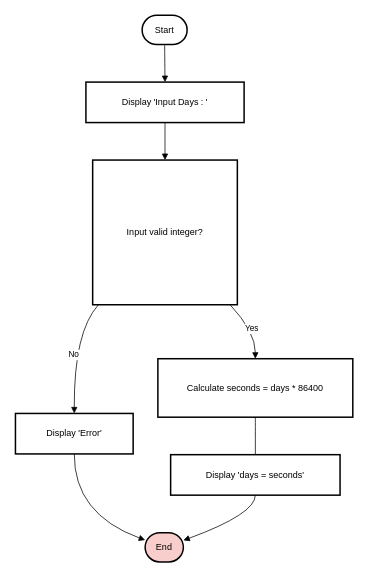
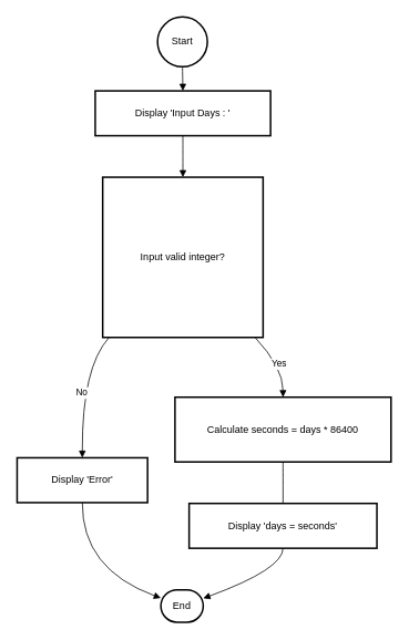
  <mxCell id="0" />
  <mxCell id="1" parent="0" />
- <mxCell id="2" value="Start" style="rounded=1;whiteSpace=wrap;arcSize=50;strokeWidth=2;" vertex="1" parent="1"><mxGeometry x="189" y="20" width="60" height="39" as="geometry" /></mxCell>
+ <mxCell id="2" value="Start" style="rounded=1;whiteSpace=wrap;arcSize=50;strokeWidth=2;" vertex="1" parent="1"><mxGeometry x="189" y="20" width="60" height="60" as="geometry" /></mxCell>
  <mxCell id="3" value="Display 'Input Days : '" style="whiteSpace=wrap;strokeWidth=2;" vertex="1" parent="1"><mxGeometry x="114" y="109" width="211" height="54" as="geometry" /></mxCell>
  <mxCell id="4" value="Input valid integer?" style="strokeWidth=2;whiteSpace=wrap;rounded=0;" vertex="1" parent="1"><mxGeometry x="123" y="213" width="193" height="193" as="geometry" /></mxCell>
  <mxCell id="5" value="Display 'Error'" style="whiteSpace=wrap;strokeWidth=2;" vertex="1" parent="1"><mxGeometry x="20" y="551" width="157" height="54" as="geometry" /></mxCell>
- <mxCell id="6" value="End" style="rounded=1;whiteSpace=wrap;arcSize=50;strokeWidth=2;fillColor=#f8cecc;" vertex="1" parent="1"><mxGeometry x="193" y="710" width="51" height="39" as="geometry" /></mxCell>
+ <mxCell id="6" value="End" style="rounded=1;whiteSpace=wrap;arcSize=50;strokeWidth=2;" vertex="1" parent="1"><mxGeometry x="193" y="710" width="51" height="39" as="geometry" /></mxCell>
  <mxCell id="7" value="Calculate seconds = days * 86400" style="whiteSpace=wrap;strokeWidth=2;" vertex="1" parent="1"><mxGeometry x="210" y="478" width="260" height="78" as="geometry" /></mxCell>
  <mxCell id="8" value="Display 'days = seconds'" style="whiteSpace=wrap;strokeWidth=2;" vertex="1" parent="1"><mxGeometry x="227" y="606" width="226" height="54" as="geometry" /></mxCell>
  <mxCell id="9" value="" style="curved=1;startArrow=none;endArrow=block;exitX=0.5;exitY=1;entryX=0.5;entryY=0;rounded=0;" edge="1" parent="1" source="2" target="3"><mxGeometry relative="1" as="geometry"><Array as="points" /></mxGeometry></mxCell>
  <mxCell id="10" value="" style="curved=1;startArrow=none;endArrow=block;exitX=0.5;exitY=1;entryX=0.5;entryY=0;rounded=0;" edge="1" parent="1" source="3" target="4"><mxGeometry relative="1" as="geometry"><Array as="points" /></mxGeometry></mxCell>
  <mxCell id="11" value="No" style="curved=1;startArrow=none;endArrow=block;exitX=0.04;exitY=1;entryX=0.5;entryY=0;rounded=0;" edge="1" parent="1" source="4" target="5"><mxGeometry relative="1" as="geometry"><Array as="points"><mxPoint x="98" y="442" /></Array></mxGeometry></mxCell>
  <mxCell id="12" value="" style="curved=1;startArrow=none;endArrow=block;exitX=0.5;exitY=1;entryX=0.01;entryY=0.26;rounded=0;" edge="1" parent="1" source="5" target="6"><mxGeometry relative="1" as="geometry"><Array as="points"><mxPoint x="98" y="685" /></Array></mxGeometry></mxCell>
  <mxCell id="13" value="Yes" style="curved=1;startArrow=none;endArrow=block;exitX=0.95;exitY=1;entryX=0.5;entryY=0;rounded=0;" edge="1" parent="1" source="4" target="7"><mxGeometry relative="1" as="geometry"><Array as="points"><mxPoint x="340" y="442" /></Array></mxGeometry></mxCell>
  <mxCell id="14" value="" style="curved=1;startArrow=none;endArrow=none;exitX=0.5;exitY=1;entryX=0.5;entryY=0;rounded=0;" edge="1" parent="1" source="7" target="8"><mxGeometry relative="1" as="geometry"><Array as="points" /></mxGeometry></mxCell>
  <mxCell id="15" value="" style="curved=1;startArrow=none;endArrow=block;exitX=0.5;exitY=1;entryX=1.01;entryY=0.26;rounded=0;" edge="1" parent="1" source="8" target="6"><mxGeometry relative="1" as="geometry"><Array as="points"><mxPoint x="340" y="685" /></Array></mxGeometry></mxCell>
